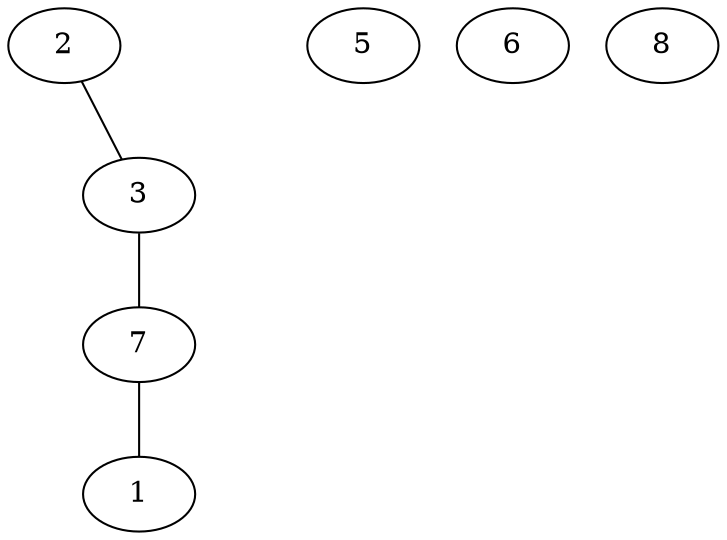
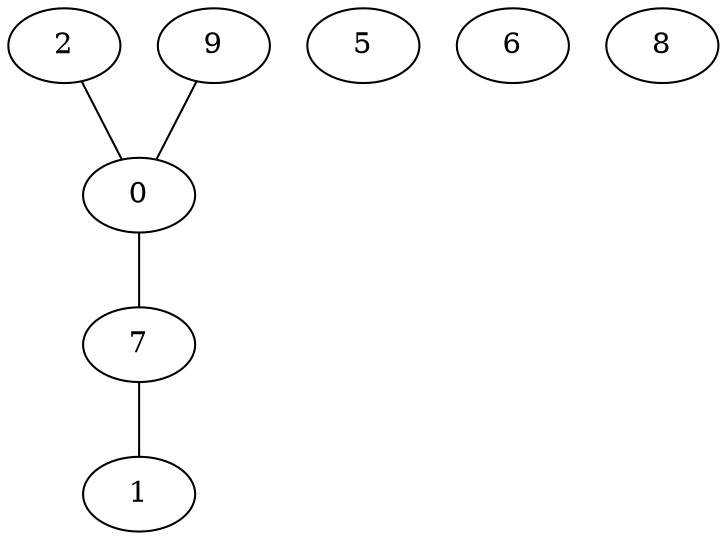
  graph {
    2
-   3
+   3 [label=0]
    7
    1
    5
    6
+   9
    8
    2 -- 3
    3 -- 7
    7 -- 1
+   9 -- 3
  }
